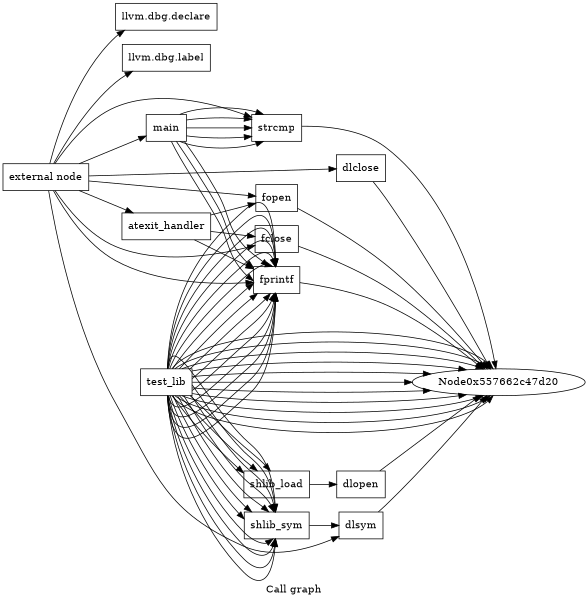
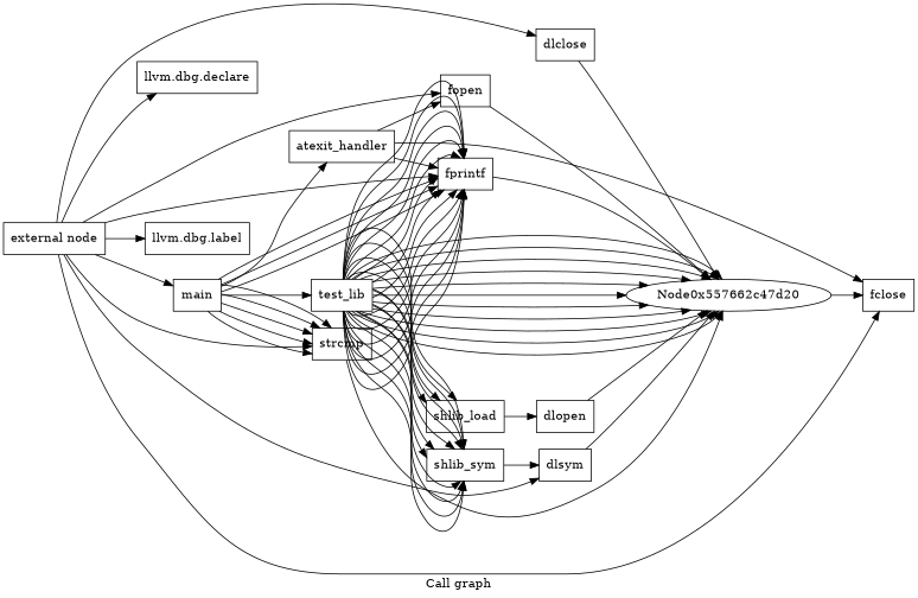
  digraph {
    label="Call graph"
    rankdir=LR
    node [shape=record]
    n1 [label="{external node}"]
    n2 [label="{main}"]
    n3 [label="{llvm.dbg.declare}"]
    n4 [label="{fprintf}"]
    n5 [label="{strcmp}"]
    n6 [label="{atexit_handler}"]
    n7 [label="{llvm.dbg.label}"]
    n8 [label="{dlclose}"]
    n9 [label="{fopen}"]
    n10 [label="{fclose}"]
    n11 [label="{dlsym}"]
    n12 [label="{test_lib}"]
    Node0x557662c47d20 [shape=""]
    n14 [label="{dlopen}"]
    n15 [label="{shlib_load}"]
    n16 [label="{shlib_sym}"]
    n1 -> n2
    n1 -> n3
    n1 -> n4
    n1 -> n5
-   n1 -> n6
+   n2 -> n6
    n1 -> n7
    n1 -> n8
    n1 -> n9
    n1 -> n10
    n1 -> n11
    n2 -> n4
    n2 -> n4
    n2 -> n4
    n2 -> n5
    n2 -> n5
    n2 -> n5
    n2 -> n5
    n2 -> n5
+   n2 -> n12
    n4 -> Node0x557662c47d20
    n5 -> Node0x557662c47d20
    n6 -> n4
    n6 -> n9
    n6 -> n10
    n8 -> Node0x557662c47d20
    n9 -> Node0x557662c47d20
-   n10 -> Node0x557662c47d20
+   Node0x557662c47d20 -> n10
    n11 -> Node0x557662c47d20
    n12 -> n4
    n12 -> n4
    n12 -> n4
    n12 -> n4
    n12 -> n4
    n12 -> n4
    n12 -> n4
    n12 -> n4
    n12 -> n4
    n12 -> n4
    n12 -> n4
    n12 -> n4
    n12 -> n4
    n12 -> n4
    n12 -> n4
    n12 -> Node0x557662c47d20
    n12 -> Node0x557662c47d20
    n12 -> Node0x557662c47d20
    n12 -> Node0x557662c47d20
    n12 -> Node0x557662c47d20
    n12 -> Node0x557662c47d20
    n12 -> Node0x557662c47d20
    n12 -> Node0x557662c47d20
    n12 -> Node0x557662c47d20
    n12 -> Node0x557662c47d20
    n12 -> Node0x557662c47d20
    n12 -> n15
    n12 -> n15
    n12 -> n15
    n12 -> n16
    n12 -> n16
    n12 -> n16
    n12 -> n16
    n12 -> n16
    n12 -> n16
    n12 -> n16
    n12 -> n16
    n12 -> n16
    n12 -> n16
    n12 -> n16
    n14 -> Node0x557662c47d20
    n15 -> n14
    n16 -> n11
  }
